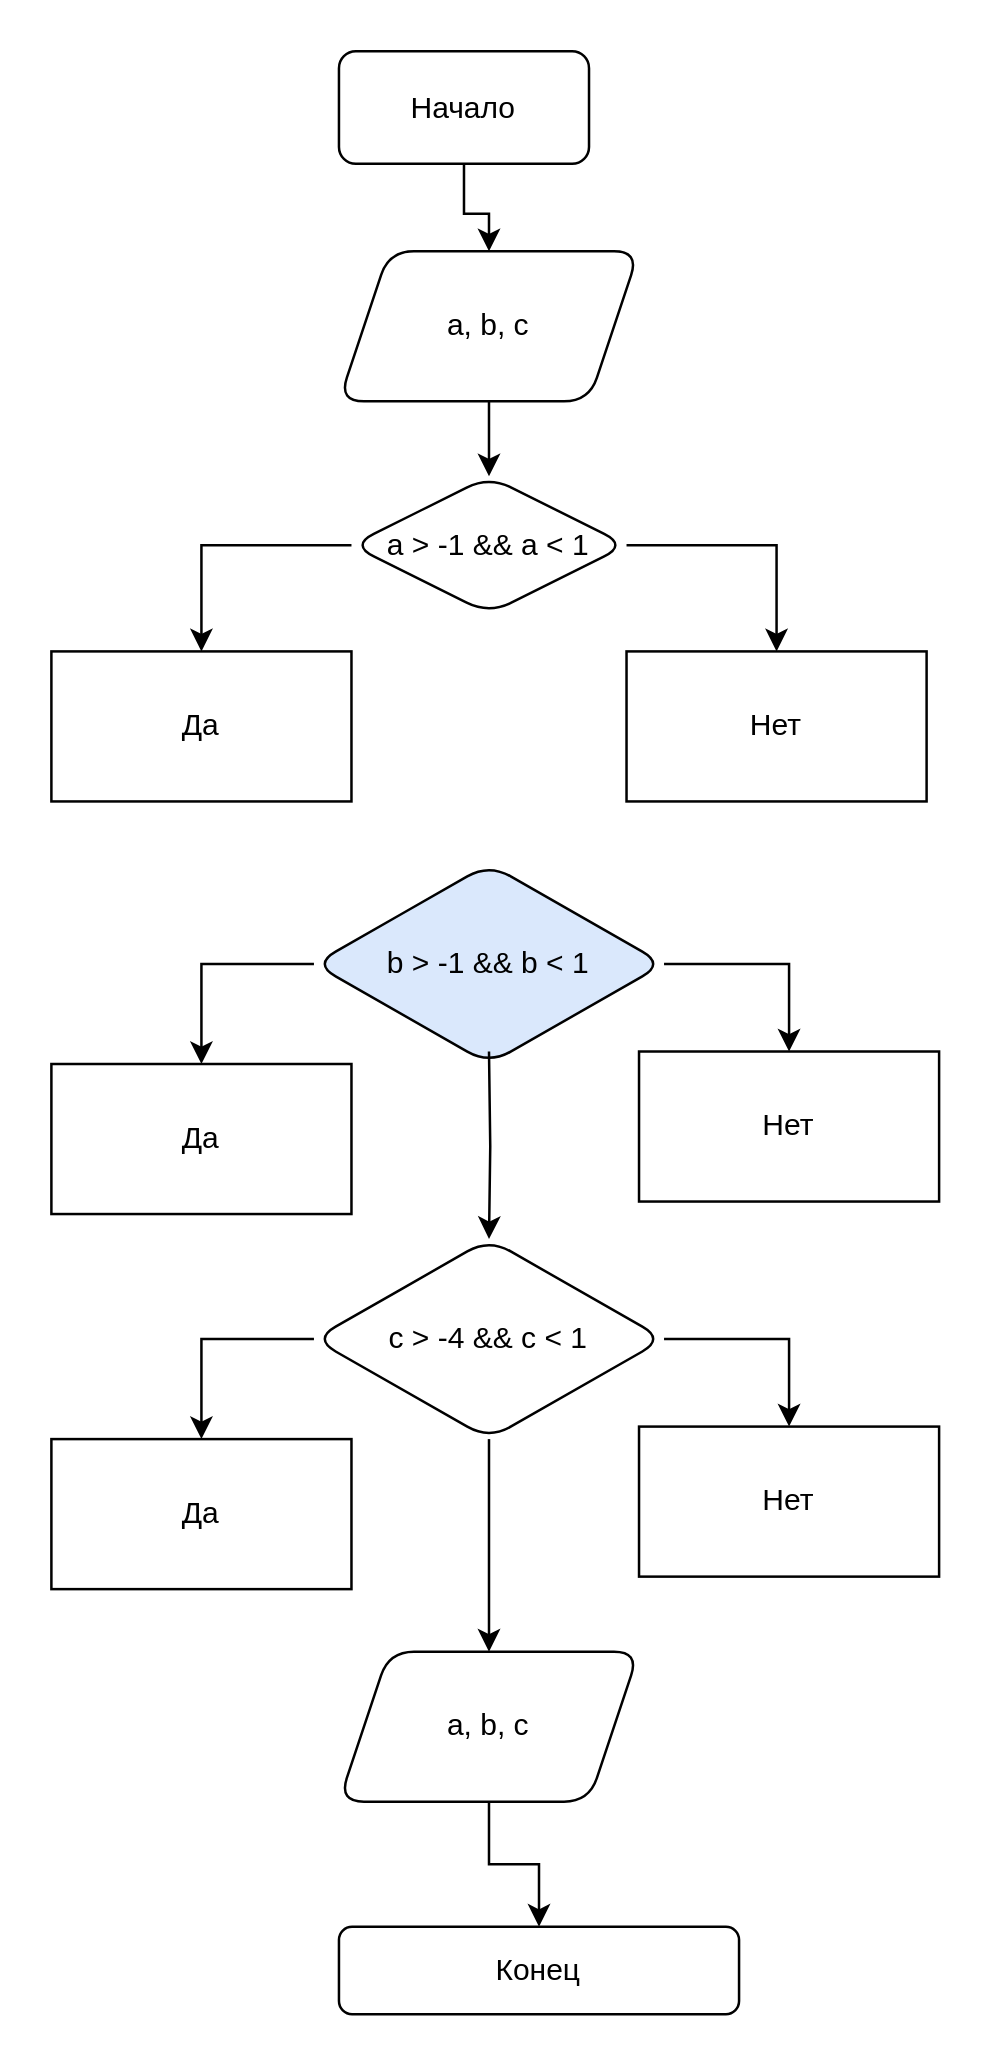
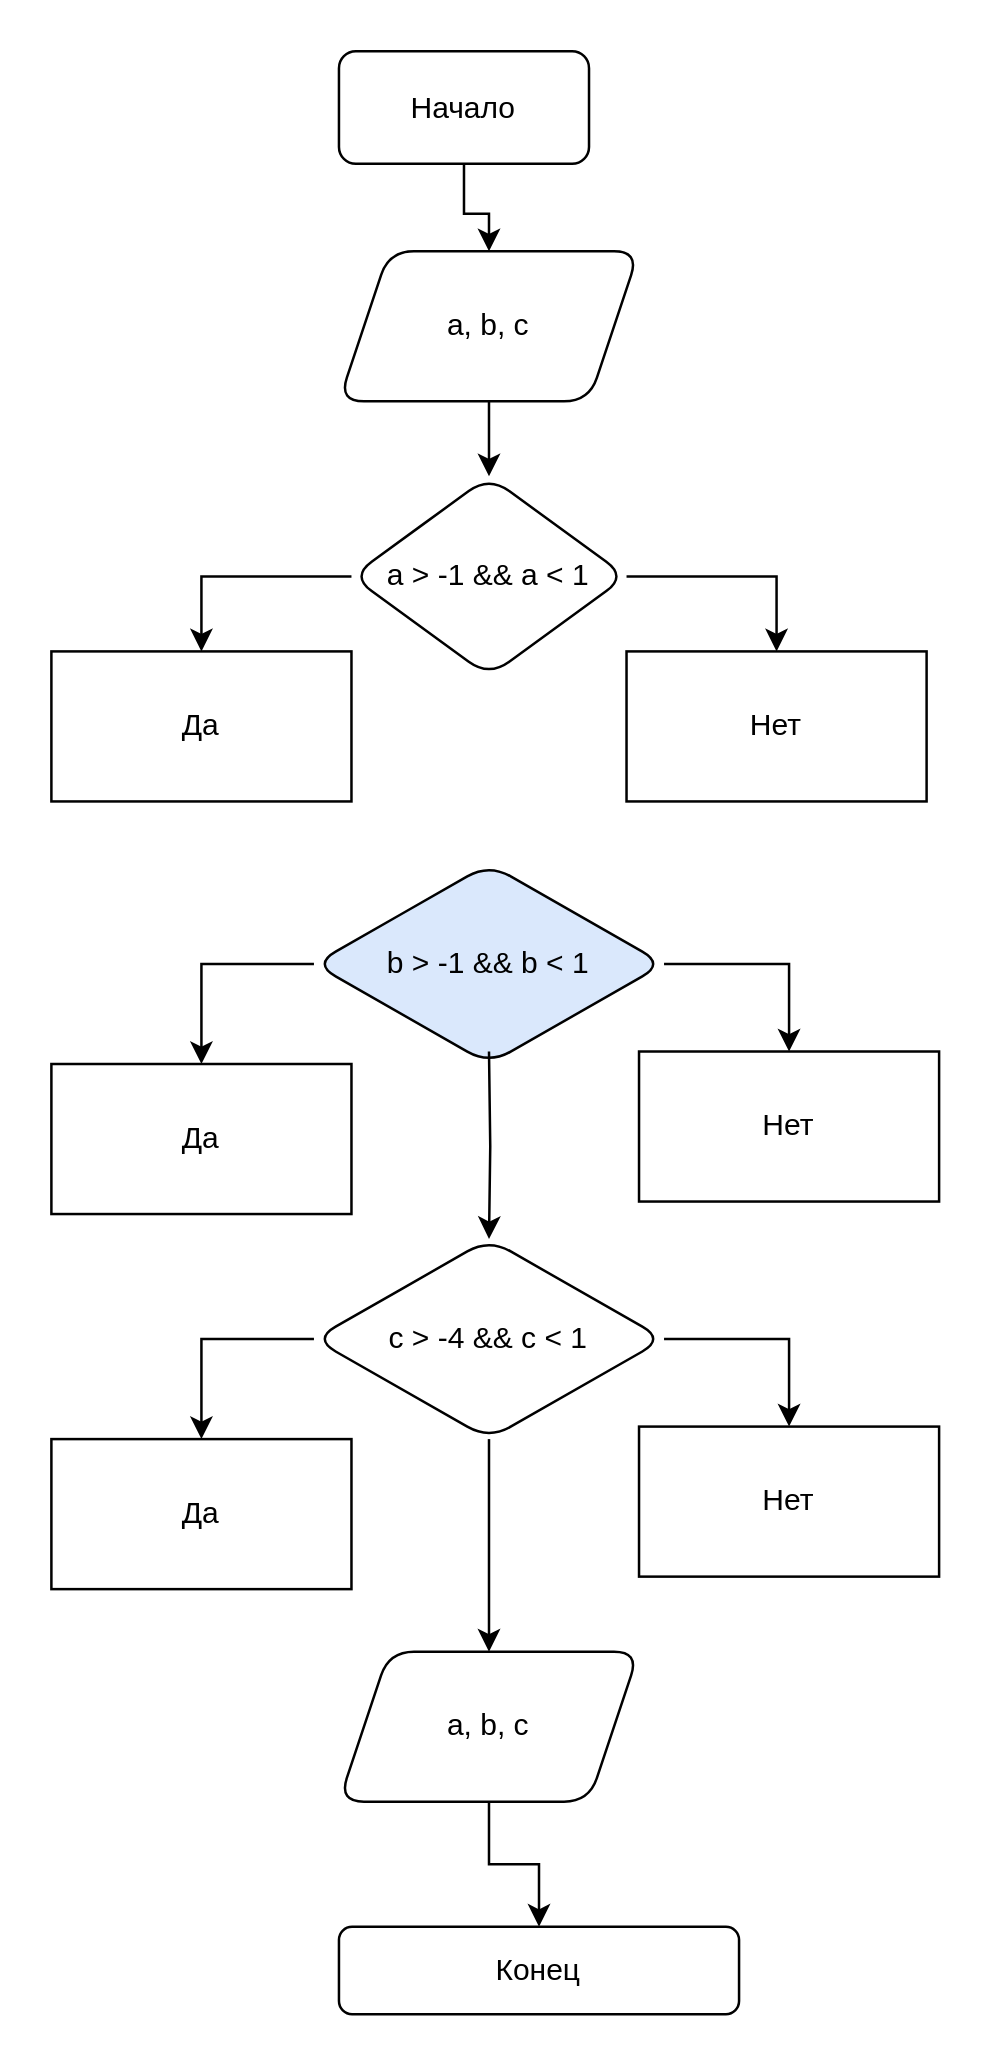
  <mxCell id="0" />
  <mxCell id="1" parent="0" />
  <mxCell id="2" value="" style="edgeStyle=orthogonalEdgeStyle;rounded=0;orthogonalLoop=1;jettySize=auto;html=1;" edge="1" parent="1" source="3" target="5"><mxGeometry relative="1" as="geometry" /></mxCell>
  <mxCell id="3" value="Начало" style="rounded=1;whiteSpace=wrap;html=1;" vertex="1" parent="1"><mxGeometry x="135" y="20" width="100" height="45" as="geometry" /></mxCell>
  <mxCell id="4" value="" style="edgeStyle=orthogonalEdgeStyle;rounded=0;orthogonalLoop=1;jettySize=auto;html=1;" edge="1" parent="1" source="5" target="8"><mxGeometry relative="1" as="geometry" /></mxCell>
  <mxCell id="5" value="a, b, c" style="shape=parallelogram;perimeter=parallelogramPerimeter;whiteSpace=wrap;html=1;fixedSize=1;rounded=1;" vertex="1" parent="1"><mxGeometry x="135" y="100" width="120" height="60" as="geometry" /></mxCell>
  <mxCell id="6" style="edgeStyle=orthogonalEdgeStyle;rounded=0;orthogonalLoop=1;jettySize=auto;html=1;exitX=0;exitY=0.5;exitDx=0;exitDy=0;entryX=0.5;entryY=0;entryDx=0;entryDy=0;" edge="1" parent="1" source="8" target="10"><mxGeometry relative="1" as="geometry" /></mxCell>
  <mxCell id="7" style="edgeStyle=orthogonalEdgeStyle;rounded=0;orthogonalLoop=1;jettySize=auto;html=1;exitX=1;exitY=0.5;exitDx=0;exitDy=0;" edge="1" parent="1" source="8" target="9"><mxGeometry relative="1" as="geometry" /></mxCell>
- <mxCell id="8" value="a &gt; -1 &amp;&amp; a &lt; 1" style="rhombus;whiteSpace=wrap;html=1;rounded=1;" vertex="1" parent="1"><mxGeometry x="140" y="190" width="110" height="55" as="geometry" /></mxCell>
+ <mxCell id="8" value="a &gt; -1 &amp;&amp; a &lt; 1" style="rhombus;whiteSpace=wrap;html=1;rounded=1;" vertex="1" parent="1"><mxGeometry x="140" y="190" width="110" height="80" as="geometry" /></mxCell>
  <mxCell id="9" value="Нет" style="rounded=0;whiteSpace=wrap;html=1;" vertex="1" parent="1"><mxGeometry x="250" y="260" width="120" height="60" as="geometry" /></mxCell>
  <mxCell id="10" value="Да" style="rounded=0;whiteSpace=wrap;html=1;" vertex="1" parent="1"><mxGeometry x="20" y="260" width="120" height="60" as="geometry" /></mxCell>
  <mxCell id="11" style="edgeStyle=orthogonalEdgeStyle;rounded=0;orthogonalLoop=1;jettySize=auto;html=1;exitX=0;exitY=0.5;exitDx=0;exitDy=0;entryX=0.5;entryY=0;entryDx=0;entryDy=0;" edge="1" parent="1" source="13" target="15"><mxGeometry relative="1" as="geometry" /></mxCell>
  <mxCell id="12" style="edgeStyle=orthogonalEdgeStyle;rounded=0;orthogonalLoop=1;jettySize=auto;html=1;exitX=1;exitY=0.5;exitDx=0;exitDy=0;" edge="1" parent="1" source="13" target="14"><mxGeometry relative="1" as="geometry" /></mxCell>
  <mxCell id="13" value="b &amp;gt; -1 &amp;amp;&amp;amp; b &amp;lt; 1" style="rhombus;whiteSpace=wrap;html=1;rounded=1;fillColor=#dae8fc;" vertex="1" parent="1"><mxGeometry x="125" y="345" width="140" height="80" as="geometry" /></mxCell>
  <mxCell id="14" value="Нет" style="rounded=0;whiteSpace=wrap;html=1;" vertex="1" parent="1"><mxGeometry x="255" y="420" width="120" height="60" as="geometry" /></mxCell>
  <mxCell id="15" value="Да" style="rounded=0;whiteSpace=wrap;html=1;" vertex="1" parent="1"><mxGeometry x="20" y="425" width="120" height="60" as="geometry" /></mxCell>
  <mxCell id="16" value="" style="edgeStyle=orthogonalEdgeStyle;rounded=0;orthogonalLoop=1;jettySize=auto;html=1;" edge="1" parent="1" target="20"><mxGeometry relative="1" as="geometry"><mxPoint x="195" y="420" as="sourcePoint" /></mxGeometry></mxCell>
  <mxCell id="17" style="edgeStyle=orthogonalEdgeStyle;rounded=0;orthogonalLoop=1;jettySize=auto;html=1;exitX=0;exitY=0.5;exitDx=0;exitDy=0;entryX=0.5;entryY=0;entryDx=0;entryDy=0;" edge="1" parent="1" source="20" target="22"><mxGeometry relative="1" as="geometry" /></mxCell>
  <mxCell id="18" style="edgeStyle=orthogonalEdgeStyle;rounded=0;orthogonalLoop=1;jettySize=auto;html=1;exitX=1;exitY=0.5;exitDx=0;exitDy=0;" edge="1" parent="1" source="20" target="21"><mxGeometry relative="1" as="geometry" /></mxCell>
  <mxCell id="19" value="" style="edgeStyle=orthogonalEdgeStyle;rounded=0;orthogonalLoop=1;jettySize=auto;html=1;" edge="1" parent="1" source="20" target="24"><mxGeometry relative="1" as="geometry" /></mxCell>
  <mxCell id="20" value="c &gt; -4 &amp;&amp; c &lt; 1" style="rhombus;whiteSpace=wrap;html=1;rounded=1;" vertex="1" parent="1"><mxGeometry x="125" y="495" width="140" height="80" as="geometry" /></mxCell>
  <mxCell id="21" value="Нет" style="rounded=0;whiteSpace=wrap;html=1;" vertex="1" parent="1"><mxGeometry x="255" y="570" width="120" height="60" as="geometry" /></mxCell>
  <mxCell id="22" value="Да" style="rounded=0;whiteSpace=wrap;html=1;" vertex="1" parent="1"><mxGeometry x="20" y="575" width="120" height="60" as="geometry" /></mxCell>
  <mxCell id="23" value="" style="edgeStyle=orthogonalEdgeStyle;rounded=0;orthogonalLoop=1;jettySize=auto;html=1;" edge="1" parent="1" source="24" target="25"><mxGeometry relative="1" as="geometry" /></mxCell>
  <mxCell id="24" value="a, b, c" style="shape=parallelogram;perimeter=parallelogramPerimeter;whiteSpace=wrap;html=1;fixedSize=1;rounded=1;" vertex="1" parent="1"><mxGeometry x="135" y="660" width="120" height="60" as="geometry" /></mxCell>
  <mxCell id="25" value="Конец" style="whiteSpace=wrap;html=1;rounded=1;" vertex="1" parent="1"><mxGeometry x="135" y="770" width="160" height="35" as="geometry" /></mxCell>
